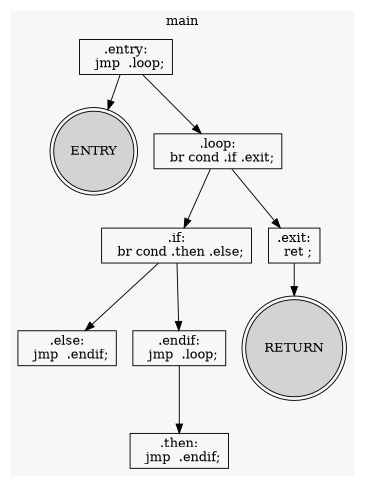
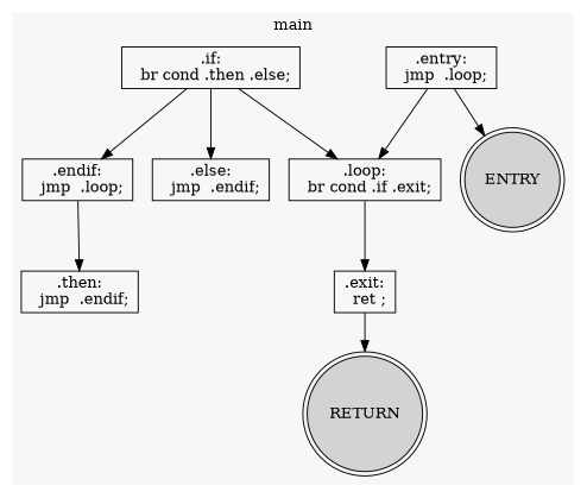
  digraph {
    node [shape=box]
    n1 [fillcolor=lightgray label=ENTRY shape=doublecircle style=filled]
    n2 [label=".entry:\n  jmp  .loop;"]
    n3 [label=".loop:\n  br cond .if .exit;"]
    n4 [label=".if:\n  br cond .then .else;"]
    n5 [label=".exit:\n  ret ;"]
    n6 [label=".then:\n  jmp  .endif;"]
    n7 [label=".else:\n  jmp  .endif;"]
    n8 [label=".endif:\n  jmp  .loop;"]
    n9 [fillcolor=lightgray label=RETURN shape=doublecircle style=filled]
    subgraph cluster_1 {
      color="#f7f7f7"
      label=main
      rankdir=TB
      style=filled
      n1
      n2
      n3
      n4
      n5
      n6
      n7
      n8
      n9
    }
    n2 -> n1
    n2 -> n3
-   n3 -> n4
+   n4 -> n3
    n3 -> n5
    n4 -> n7
    n4 -> n8
    n5 -> n9
    n8 -> n6
  }
